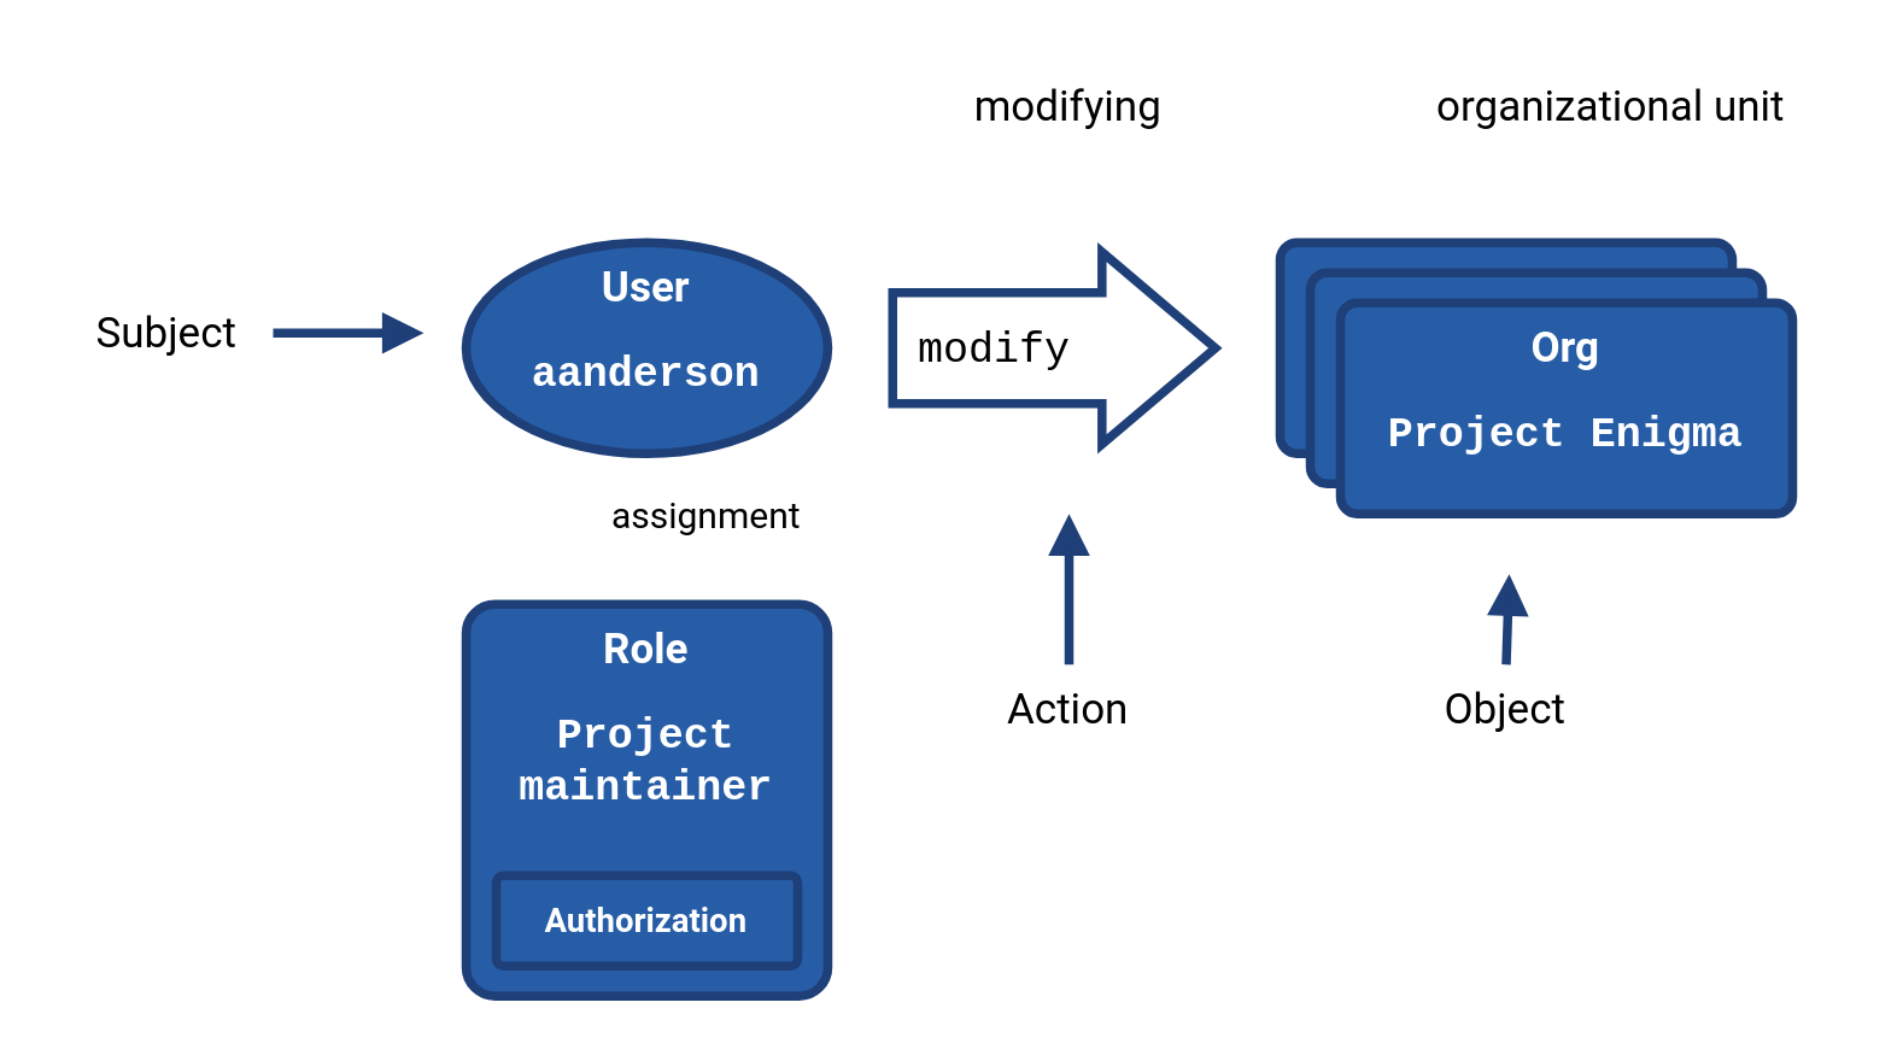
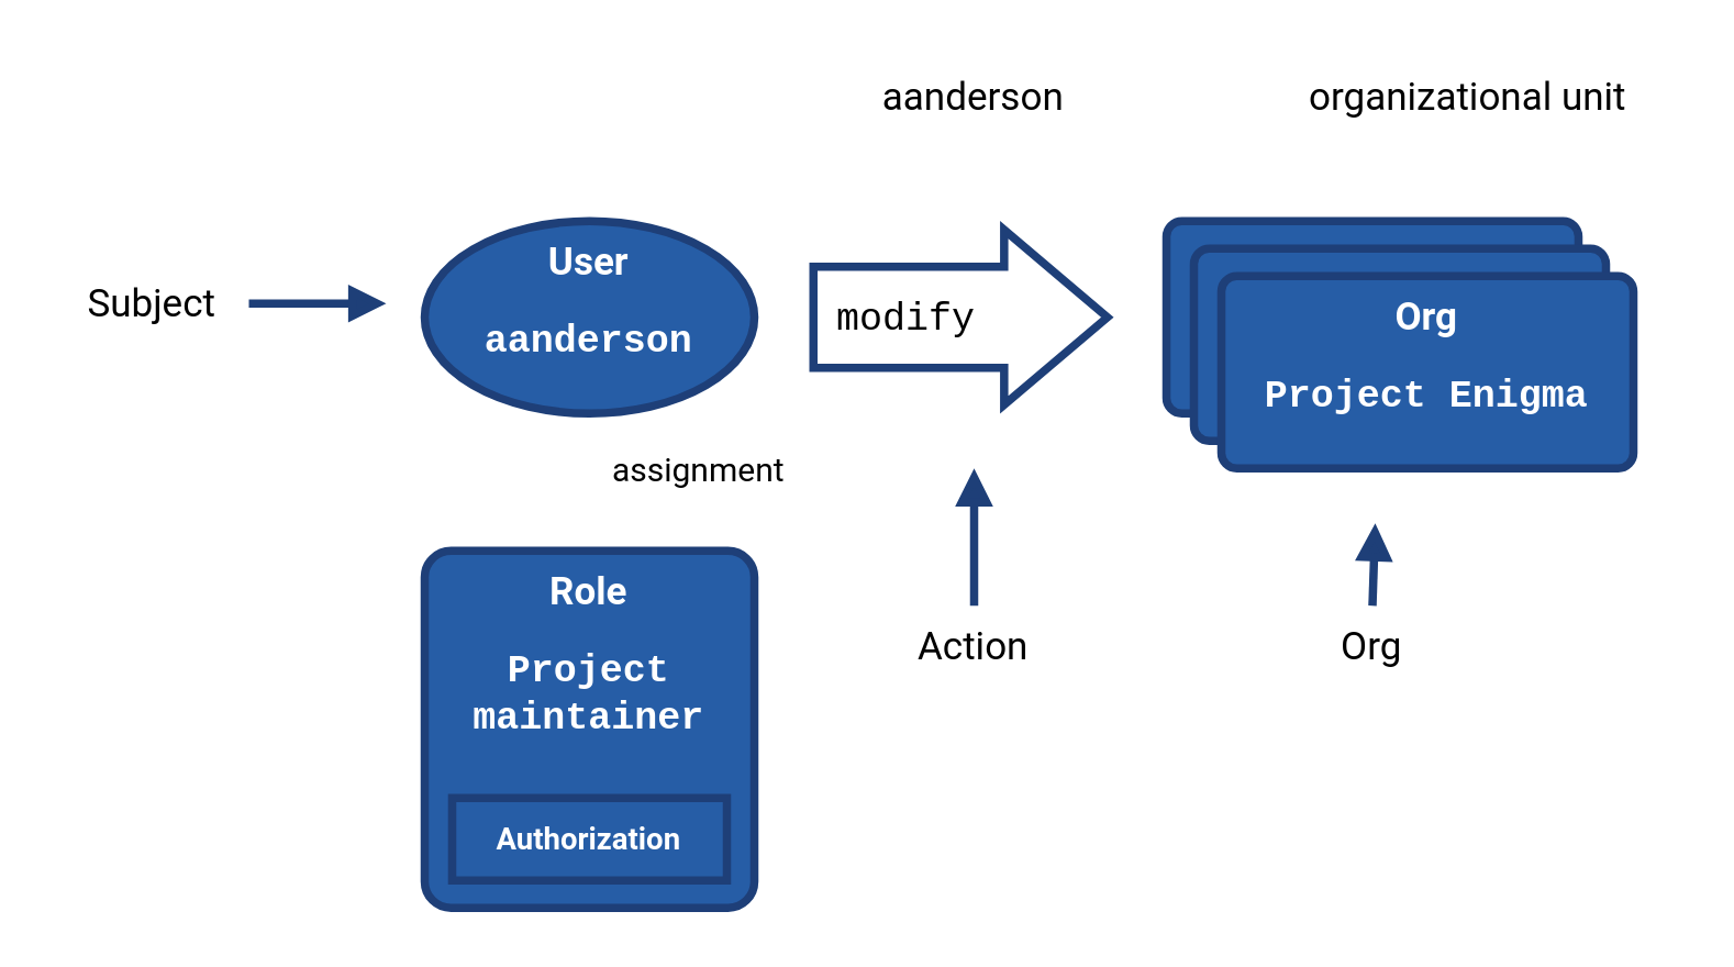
  <mxCell id="0" />
  <mxCell id="1" parent="0" />
  <mxCell id="2" value="&lt;font color=&quot;#ffffff&quot; face=&quot;Roboto&quot; data-font-src=&quot;https://fonts.googleapis.com/css?family=Roboto&quot; style=&quot;line-height: 125%; font-size: 14px;&quot;&gt;User&lt;br&gt;&lt;/font&gt;&lt;p&gt;&lt;font face=&quot;Courier New&quot; color=&quot;#ffffff&quot; data-font-src=&quot;https://fonts.googleapis.com/css?family=Roboto&quot; style=&quot;line-height: 125%; font-size: 14px;&quot;&gt;aanderson&lt;/font&gt;&lt;/p&gt;" style="ellipse;whiteSpace=wrap;html=1;strokeWidth=3;arcSize=8;strokeColor=#1E3F78;fillColor=#265DA6;fontStyle=1;spacing=2;fontSize=11;verticalAlign=top;" parent="1" vertex="1"><mxGeometry x="154" y="80" width="120" height="70" as="geometry" /></mxCell>
  <mxCell id="3" value="&lt;font color=&quot;#ffffff&quot; face=&quot;Roboto&quot; data-font-src=&quot;https://fonts.googleapis.com/css?family=Roboto&quot; style=&quot;line-height: 125%; font-size: 14px;&quot;&gt;Org&lt;br&gt;&lt;/font&gt;&lt;p&gt;&lt;font face=&quot;Courier New&quot; color=&quot;#ffffff&quot; data-font-src=&quot;https://fonts.googleapis.com/css?family=Roboto&quot; style=&quot;line-height: 125%; font-size: 14px;&quot;&gt;Project Enigma&lt;/font&gt;&lt;/p&gt;" style="rounded=1;whiteSpace=wrap;html=1;strokeWidth=3;arcSize=8;strokeColor=#1E3F78;fillColor=#265DA6;fontStyle=1;spacing=2;fontSize=11;verticalAlign=top;" parent="1" vertex="1"><mxGeometry x="424" y="80" width="150" height="70" as="geometry" /></mxCell>
  <mxCell id="4" value="" style="shape=flexArrow;endArrow=classic;html=1;rounded=0;fontFamily=Courier New;fontSize=14;width=34.762;endSize=11.524;endWidth=23.923;strokeColor=#1E3F78;strokeWidth=3;" parent="1" edge="1"><mxGeometry width="50" height="50" relative="1" as="geometry"><mxPoint x="294" y="115" as="sourcePoint" /><mxPoint x="404" y="115" as="targetPoint" /></mxGeometry></mxCell>
  <mxCell id="5" value="modify" style="edgeLabel;html=1;align=center;verticalAlign=middle;resizable=0;points=[];fontSize=14;fontFamily=Courier New;" parent="4" vertex="1" connectable="0"><mxGeometry x="-0.373" relative="1" as="geometry"><mxPoint as="offset" /></mxGeometry></mxCell>
  <mxCell id="6" value="organizational unit" style="text;html=1;strokeColor=none;fillColor=none;align=center;verticalAlign=middle;whiteSpace=wrap;rounded=0;fontFamily=Roboto;fontSize=14;fontSource=https%3A%2F%2Ffonts.googleapis.com%2Fcss%3Ffamily%3DRoboto;" parent="1" vertex="1"><mxGeometry x="459" y="20" width="150" height="30" as="geometry" /></mxCell>
- <mxCell id="7" value="modifying" style="text;html=1;strokeColor=none;fillColor=none;align=center;verticalAlign=middle;whiteSpace=wrap;rounded=0;fontFamily=Roboto;fontSize=14;fontSource=https%3A%2F%2Ffonts.googleapis.com%2Fcss%3Ffamily%3DRoboto;" parent="1" vertex="1"><mxGeometry x="294" y="20" width="120" height="30" as="geometry" /></mxCell>
+ <mxCell id="7" value="aanderson" style="text;html=1;strokeColor=none;fillColor=none;align=center;verticalAlign=middle;whiteSpace=wrap;rounded=0;fontFamily=Roboto;fontSize=14;fontSource=https%3A%2F%2Ffonts.googleapis.com%2Fcss%3Ffamily%3DRoboto;" parent="1" vertex="1"><mxGeometry x="294" y="20" width="120" height="30" as="geometry" /></mxCell>
  <mxCell id="8" value="Subject" style="text;html=1;strokeColor=none;fillColor=none;align=center;verticalAlign=middle;whiteSpace=wrap;rounded=0;fontFamily=Roboto;fontSize=14;fontSource=https%3A%2F%2Ffonts.googleapis.com%2Fcss%3Ffamily%3DRoboto;" parent="1" vertex="1"><mxGeometry x="20" y="100" width="70" height="20" as="geometry" /></mxCell>
  <mxCell id="9" value="" style="endArrow=block;html=1;strokeWidth=3;strokeColor=#1E3F78;endFill=1;rounded=0;fontFamily=Roboto;fontSource=https%3A%2F%2Ffonts.googleapis.com%2Fcss%3Ffamily%3DRoboto;fontSize=14;" parent="1" edge="1"><mxGeometry width="50" height="50" relative="1" as="geometry"><mxPoint x="90" y="110" as="sourcePoint" /><mxPoint x="140" y="110" as="targetPoint" /></mxGeometry></mxCell>
- <mxCell id="10" value="Object" style="text;html=1;strokeColor=none;fillColor=none;align=center;verticalAlign=middle;whiteSpace=wrap;rounded=0;fontFamily=Roboto;fontSize=14;fontSource=https%3A%2F%2Ffonts.googleapis.com%2Fcss%3Ffamily%3DRoboto;" parent="1" vertex="1"><mxGeometry x="439" y="220" width="120" height="30" as="geometry" /></mxCell>
+ <mxCell id="10" value="Org" style="text;html=1;strokeColor=none;fillColor=none;align=center;verticalAlign=middle;whiteSpace=wrap;rounded=0;fontFamily=Roboto;fontSize=14;fontSource=https%3A%2F%2Ffonts.googleapis.com%2Fcss%3Ffamily%3DRoboto;" parent="1" vertex="1"><mxGeometry x="439" y="220" width="120" height="30" as="geometry" /></mxCell>
  <mxCell id="11" value="" style="endArrow=block;html=1;strokeWidth=3;strokeColor=#1E3F78;endFill=1;rounded=0;fontFamily=Roboto;fontSource=https%3A%2F%2Ffonts.googleapis.com%2Fcss%3Ffamily%3DRoboto;fontSize=14;" parent="1" edge="1"><mxGeometry width="50" height="50" relative="1" as="geometry"><mxPoint x="499" y="220" as="sourcePoint" /><mxPoint x="500" y="190" as="targetPoint" /></mxGeometry></mxCell>
  <mxCell id="12" value="Action" style="text;html=1;strokeColor=none;fillColor=none;align=center;verticalAlign=middle;whiteSpace=wrap;rounded=0;fontFamily=Roboto;fontSize=14;fontSource=https%3A%2F%2Ffonts.googleapis.com%2Fcss%3Ffamily%3DRoboto;" parent="1" vertex="1"><mxGeometry x="294" y="220" width="120" height="30" as="geometry" /></mxCell>
  <mxCell id="13" value="" style="endArrow=block;html=1;strokeWidth=3;strokeColor=#1E3F78;endFill=1;rounded=0;fontFamily=Roboto;fontSource=https%3A%2F%2Ffonts.googleapis.com%2Fcss%3Ffamily%3DRoboto;fontSize=14;" parent="1" edge="1"><mxGeometry width="50" height="50" relative="1" as="geometry"><mxPoint x="354" y="220" as="sourcePoint" /><mxPoint x="354" y="170" as="targetPoint" /></mxGeometry></mxCell>
  <mxCell id="14" value="&lt;font color=&quot;#ffffff&quot; face=&quot;Roboto&quot; data-font-src=&quot;https://fonts.googleapis.com/css?family=Roboto&quot; style=&quot;line-height: 125%; font-size: 14px;&quot;&gt;Role&lt;br&gt;&lt;/font&gt;&lt;p&gt;&lt;font face=&quot;Courier New&quot; color=&quot;#ffffff&quot; data-font-src=&quot;https://fonts.googleapis.com/css?family=Roboto&quot; style=&quot;line-height: 125%; font-size: 14px;&quot;&gt;Project maintainer&lt;/font&gt;&lt;/p&gt;" style="rounded=1;whiteSpace=wrap;html=1;strokeWidth=3;arcSize=8;strokeColor=#1E3F78;fillColor=#265DA6;fontStyle=1;spacing=2;fontSize=11;verticalAlign=top;" parent="1" vertex="1"><mxGeometry x="154" y="200" width="120" height="130" as="geometry" /></mxCell>
- <mxCell id="15" value="&lt;font style=&quot;font-size: 12px;&quot;&gt;assignment&lt;/font&gt;" style="text;html=1;strokeColor=none;fillColor=none;align=center;verticalAlign=middle;whiteSpace=wrap;rounded=0;fontFamily=Roboto;fontSize=14;fontSource=https%3A%2F%2Ffonts.googleapis.com%2Fcss%3Ffamily%3DRoboto;" parent="1" vertex="1"><mxGeometry x="174" y="160" width="120" height="20" as="geometry" /></mxCell>
- <mxCell id="16" value="&lt;font color=&quot;#ffffff&quot; face=&quot;Roboto&quot; data-font-src=&quot;https://fonts.googleapis.com/css?family=Roboto&quot; style=&quot;font-size: 11px; line-height: 125%;&quot;&gt;Authorization&lt;/font&gt;" style="rounded=1;whiteSpace=wrap;html=1;strokeWidth=3;arcSize=8;strokeColor=#1E3F78;fillColor=#265DA6;fontStyle=1;spacing=2;fontSize=11;fontFamily=Roboto;fontSource=https%3A%2F%2Ffonts.googleapis.com%2Fcss%3Ffamily%3DRoboto;" parent="1" vertex="1"><mxGeometry x="164" y="290" width="100" height="30" as="geometry" /></mxCell>
+ <mxCell id="15" value="&lt;font style=&quot;font-size: 12px;&quot;&gt;assignment&lt;/font&gt;" style="text;html=1;strokeColor=none;fillColor=none;align=center;verticalAlign=middle;whiteSpace=wrap;rounded=0;fontFamily=Roboto;fontSize=14;fontSource=https%3A%2F%2Ffonts.googleapis.com%2Fcss%3Ffamily%3DRoboto;" parent="1" vertex="1"><mxGeometry x="194" y="160" width="120" height="20" as="geometry" /></mxCell>
+ <mxCell id="16" value="&lt;font color=&quot;#ffffff&quot; face=&quot;Roboto&quot; data-font-src=&quot;https://fonts.googleapis.com/css?family=Roboto&quot; style=&quot;font-size: 11px; line-height: 125%;&quot;&gt;Authorization&lt;/font&gt;" style="whiteSpace=wrap;html=1;strokeWidth=3;arcSize=8;strokeColor=#1E3F78;fillColor=#265DA6;fontStyle=1;spacing=2;fontSize=11;fontFamily=Roboto;fontSource=https%3A%2F%2Ffonts.googleapis.com%2Fcss%3Ffamily%3DRoboto;rounded=0;" parent="1" vertex="1"><mxGeometry x="164" y="290" width="100" height="30" as="geometry" /></mxCell>
  <mxCell id="17" value="&lt;font color=&quot;#ffffff&quot; face=&quot;Roboto&quot; data-font-src=&quot;https://fonts.googleapis.com/css?family=Roboto&quot; style=&quot;line-height: 125%; font-size: 14px;&quot;&gt;Org&lt;br&gt;&lt;/font&gt;&lt;p&gt;&lt;font face=&quot;Courier New&quot; color=&quot;#ffffff&quot; data-font-src=&quot;https://fonts.googleapis.com/css?family=Roboto&quot; style=&quot;line-height: 125%; font-size: 14px;&quot;&gt;Project Enigma&lt;/font&gt;&lt;/p&gt;" style="rounded=1;whiteSpace=wrap;html=1;strokeWidth=3;arcSize=8;strokeColor=#1E3F78;fillColor=#265DA6;fontStyle=1;spacing=2;fontSize=11;verticalAlign=top;" vertex="1" parent="1"><mxGeometry x="434" y="90" width="150" height="70" as="geometry" /></mxCell>
  <mxCell id="18" value="&lt;font color=&quot;#ffffff&quot; face=&quot;Roboto&quot; data-font-src=&quot;https://fonts.googleapis.com/css?family=Roboto&quot; style=&quot;line-height: 125%; font-size: 14px;&quot;&gt;Org&lt;br&gt;&lt;/font&gt;&lt;p&gt;&lt;font face=&quot;Courier New&quot; color=&quot;#ffffff&quot; data-font-src=&quot;https://fonts.googleapis.com/css?family=Roboto&quot; style=&quot;line-height: 125%; font-size: 14px;&quot;&gt;Project Enigma&lt;/font&gt;&lt;/p&gt;" style="rounded=1;whiteSpace=wrap;html=1;strokeWidth=3;arcSize=8;strokeColor=#1E3F78;fillColor=#265DA6;fontStyle=1;spacing=2;fontSize=11;verticalAlign=top;" vertex="1" parent="1"><mxGeometry x="444" y="100" width="150" height="70" as="geometry" /></mxCell>
